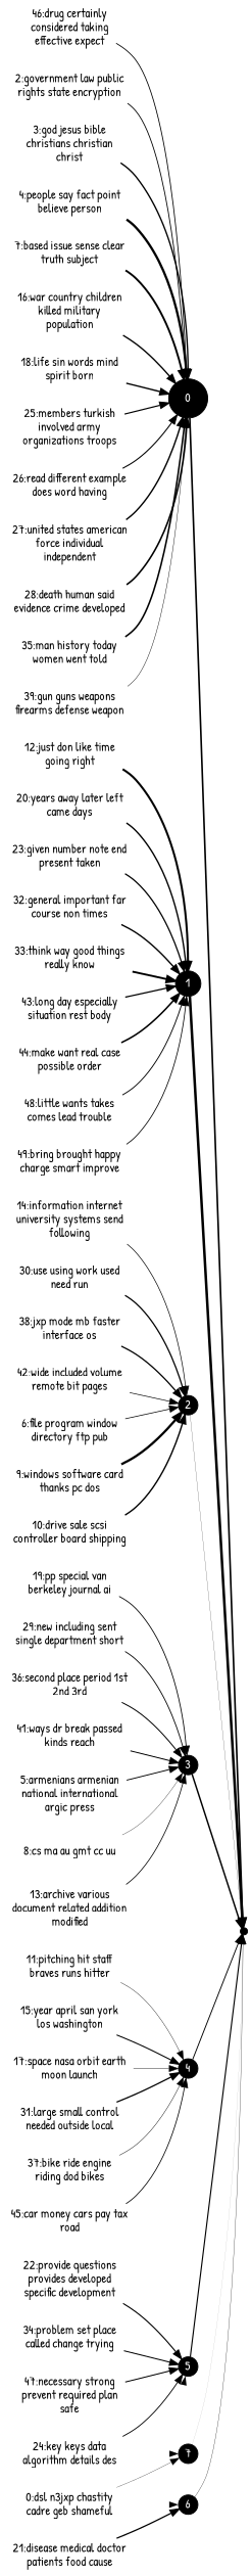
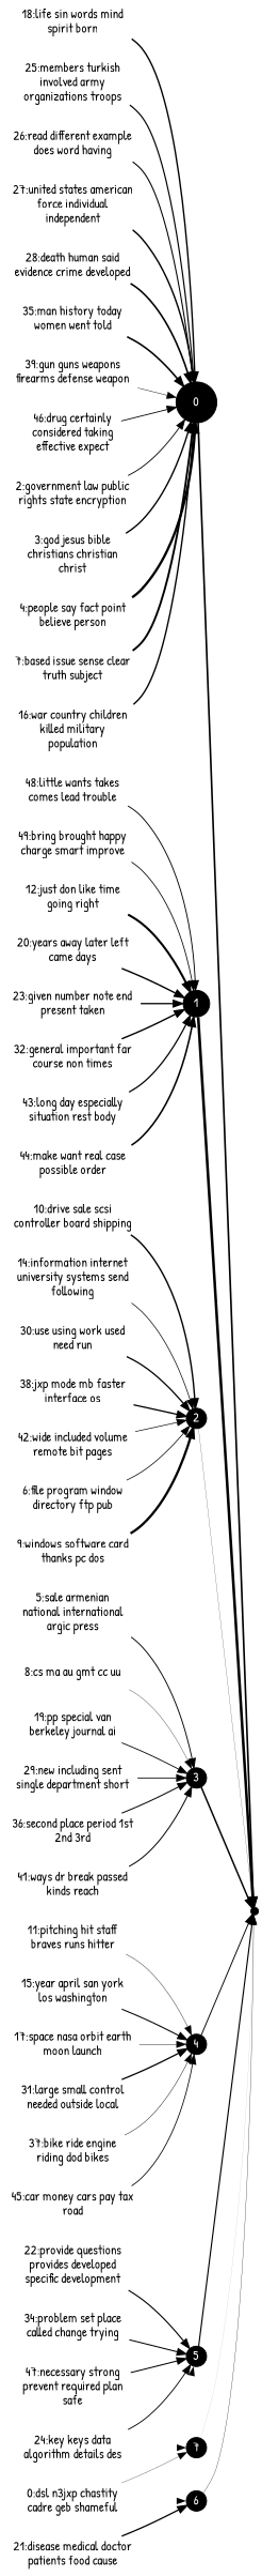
  strict digraph {
    fontname="Patrick Hand"
    rankdir=LR
    node [fontcolor=black fontname="Patrick Hand" shape=none]
    edge [fontname="Patrick Hand" penwidth=1.53]
    n1 [fillcolor=black fontcolor=white height=0.60 label=0 margin="0,0" shape=circle style=filled]
    n2_0 [height=0.11 shape=point fontcolor=""]
    n3 [label="2:government law public\nrights state encryption"]
    n4 [label="3:god jesus bible\nchristians christian\nchrist"]
    n5 [label="4:people say fact point\nbelieve person"]
    n6 [label="7:based issue sense clear\ntruth subject"]
    n7 [label="16:war country children\nkilled military\npopulation"]
    n8 [label="18:life sin words mind\nspirit born"]
    n9 [label="25:members turkish\ninvolved army\norganizations troops"]
    n10 [label="26:read different example\ndoes word having"]
    n11 [label="27:united states american\nforce individual\nindependent"]
    n12 [label="28:death human said\nevidence crime developed"]
    n13 [label="35:man history today\nwomen went told"]
    n14 [label="39:gun guns weapons\nfirearms defense weapon"]
    n15 [label="46:drug certainly\nconsidered taking\neffective expect"]
    n16 [fillcolor=black fontcolor=white height=0.39 label=1 margin="0,0" shape=circle style=filled]
    n17 [label="12:just don like time\ngoing right"]
    n18 [label="20:years away later left\ncame days"]
    n19 [label="23:given number note end\npresent taken"]
    n20 [label="32:general important far\ncourse non times"]
-   n21 [label="33:think way good things\nreally know"]
    n22 [label="43:long day especially\nsituation rest body"]
    n23 [label="44:make want real case\npossible order"]
    n24 [label="48:little wants takes\ncomes lead trouble"]
    n25 [label="49:bring brought happy\ncharge smart improve"]
    n26 [fillcolor=black fontcolor=white height=0.18 label=2 margin="0,0" shape=circle style=filled]
    n27 [label="6:file program window\ndirectory ftp pub"]
    n28 [label="9:windows software card\nthanks pc dos"]
    n29 [label="10:drive sale scsi\ncontroller board shipping"]
    n30 [label="14:information internet\nuniversity systems send\nfollowing"]
    n31 [label="30:use using work used\nneed run"]
    n32 [label="38:jxp mode mb faster\ninterface os"]
    n33 [label="42:wide included volume\nremote bit pages"]
    n34 [fillcolor=black fontcolor=white height=0.16 label=3 margin="0,0" shape=circle style=filled]
-   n35 [label="5:armenians armenian\nnational international\nargic press"]
+   n35 [label="5:sale armenian\nnational international\nargic press"]
    n36 [label="8:cs ma au gmt cc uu"]
-   n37 [label="13:archive various\ndocument related addition\nmodified"]
    n38 [label="19:pp special van\nberkeley journal ai"]
    n39 [label="29:new including sent\nsingle department short"]
    n40 [label="36:second place period 1st\n2nd 3rd"]
    n41 [label="41:ways dr break passed\nkinds reach"]
    n42 [fillcolor=black fontcolor=white height=0.13 label=4 margin="0,0" shape=circle style=filled]
    n43 [label="11:pitching hit staff\nbraves runs hitter"]
    n44 [label="15:year april san york\nlos washington"]
    n45 [label="17:space nasa orbit earth\nmoon launch"]
    n46 [label="31:large small control\nneeded outside local"]
    n47 [label="37:bike ride engine\nriding dod bikes"]
    n48 [label="45:car money cars pay tax\nroad"]
    n49 [fillcolor=black fontcolor=white height=0.08 label=5 margin="0,0" shape=circle style=filled]
    n50 [label="0:dsl n3jxp chastity\ncadre geb shameful"]
    n51 [fillcolor=black fontcolor=white height=0.00 label=6 margin="0,0" shape=circle style=filled]
    n52 [fillcolor=black fontcolor=white height=0.00 label=7 margin="0,0" shape=circle style=filled]
    n53 [label="22:provide questions\nprovides developed\nspecific development"]
    n54 [label="24:key keys data\nalgorithm details des"]
    n55 [label="34:problem set place\ncalled change trying"]
    n56 [label="47:necessary strong\nprevent required plan\nsafe"]
    n57 [label="21:disease medical doctor\npatients food cause"]
    n1 -> n2_0 [penwidth=1.85]
    n3 -> n1 [penwidth=0.95]
    n4 -> n1
    n5 -> n1 [penwidth=2.59]
    n6 -> n1 [penwidth=2.14]
    n7 -> n1
    n8 -> n1 [penwidth=1.54]
    n9 -> n1 [penwidth=1.31]
    n10 -> n1 [penwidth=1.19]
    n11 -> n1 [penwidth=1.58]
    n12 -> n1 [penwidth=1.79]
    n13 -> n1 [penwidth=1.76]
    n14 -> n1 [penwidth=0.47]
    n15 -> n1 [penwidth=0.92]
    n16 -> n2_0 [penwidth=2.85]
    n17 -> n16 [penwidth=2.29]
    n18 -> n16 [penwidth=1.56]
    n19 -> n16 [penwidth=1.42]
    n20 -> n16 [penwidth=1.55]
-   n21 -> n16 [penwidth=2.13]
    n22 -> n16 [penwidth=1.39]
    n23 -> n16 [penwidth=1.75]
    n24 -> n16 [penwidth=1.01]
    n25 -> n16 [penwidth=0.88]
    n26 -> n2_0 [penwidth=0.20]
    n27 -> n26 [penwidth=0.79]
    n28 -> n26 [penwidth=2.56]
    n29 -> n26 [penwidth=1.56]
    n30 -> n26 [penwidth=0.76]
    n31 -> n26 [penwidth=1.42]
    n32 -> n26 [penwidth=1.43]
    n33 -> n26 [penwidth=0.73]
    n34 -> n2_0 [penwidth=1.64]
    n35 -> n34 [penwidth=1.02]
    n36 -> n34 [penwidth=0.33]
-   n37 -> n34 [penwidth=0.85]
    n38 -> n34 [penwidth=0.93]
    n39 -> n34 [penwidth=0.96]
    n40 -> n34 [penwidth=1.11]
    n41 -> n34 [penwidth=1.10]
    n42 -> n2_0 [penwidth=1.03]
    n43 -> n42 [penwidth=0.41]
    n44 -> n42 [penwidth=1.16]
    n45 -> n42 [penwidth=0.45]
    n46 -> n42 [penwidth=1.41]
    n47 -> n42 [penwidth=0.48]
    n48 -> n42 [penwidth=0.88]
    n49 -> n2_0 [penwidth=1.26]
    n50 -> n49 [penwidth=0.00]
    n50 -> n51 [penwidth=0.04]
    n50 -> n52 [penwidth=0.29]
    n51 -> n2_0 [penwidth=0.31]
    n52 -> n2_0 [penwidth=0.06]
    n53 -> n49 [penwidth=1.23]
    n54 -> n49 [penwidth=0.97]
    n54 -> n52 [penwidth=0.00]
    n55 -> n49 [penwidth=1.13]
    n56 -> n49 [penwidth=1.13]
    n57 -> n51 [penwidth=1.41]
  }
